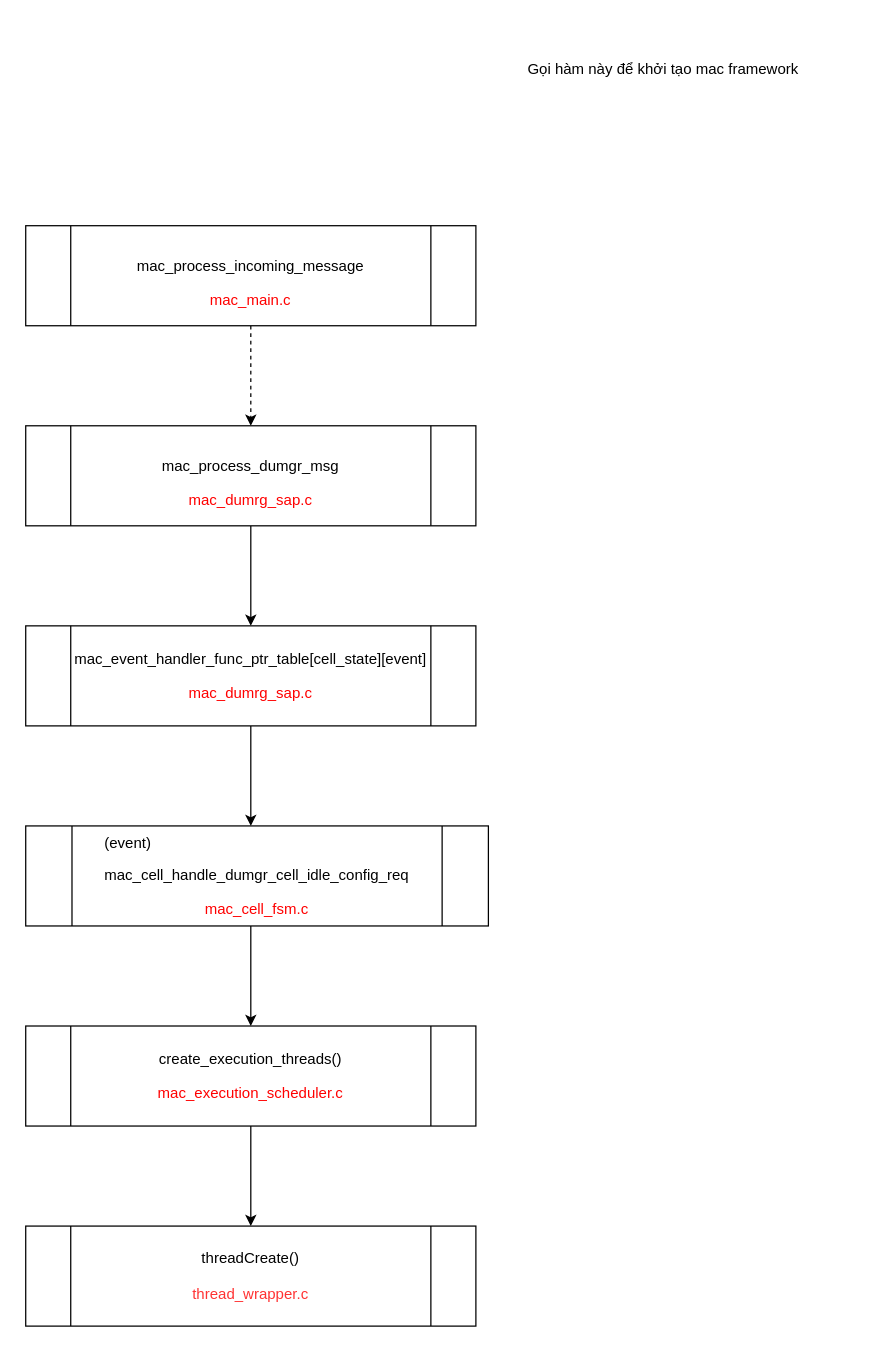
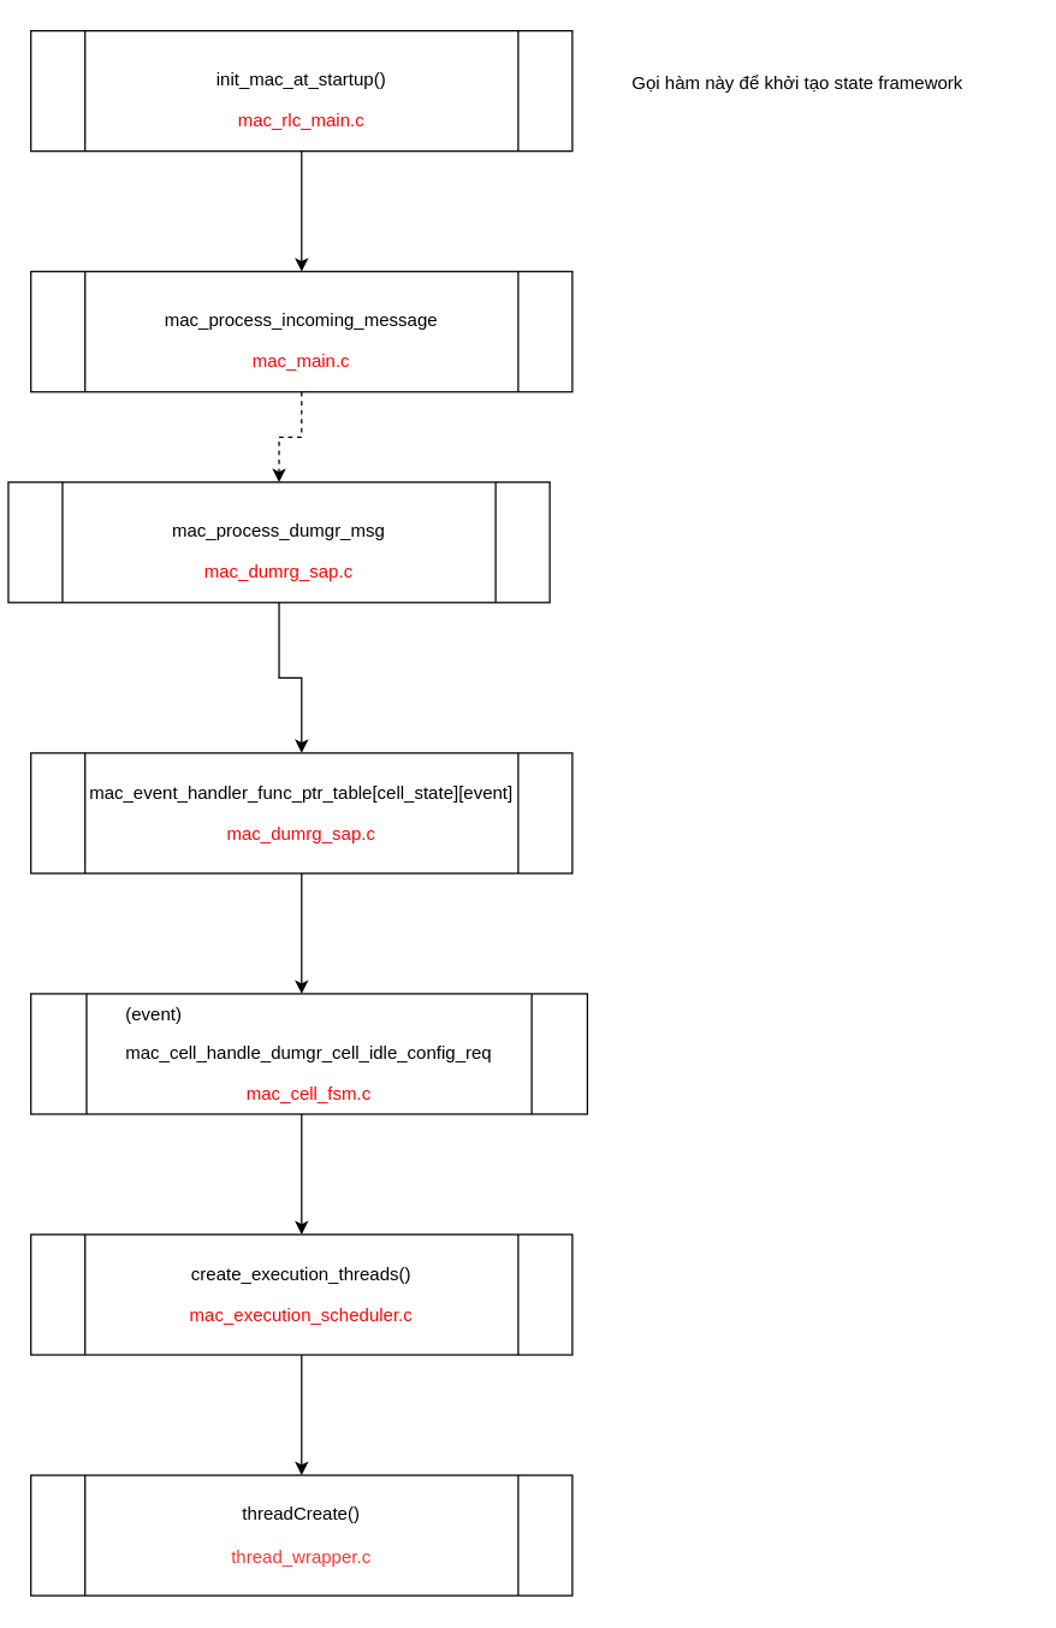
  <mxCell id="0" />
  <mxCell id="1" parent="0" />
+ <mxCell id="2" value="" style="edgeStyle=orthogonalEdgeStyle;rounded=0;orthogonalLoop=1;jettySize=auto;html=1;" parent="1" source="3" target="5" edge="1"><mxGeometry relative="1" as="geometry" /></mxCell>
+ <mxCell id="3" value="&lt;p class=&quot;MsoNormal&quot;&gt;init_mac_at_startup() &lt;/p&gt;&lt;span style=&quot;color: red&quot;&gt;mac_rlc_main.c&lt;/span&gt;" style="shape=process;whiteSpace=wrap;html=1;backgroundOutline=1;" parent="1" vertex="1"><mxGeometry x="20" y="20" width="360" height="80" as="geometry" /></mxCell>
  <mxCell id="4" value="" style="edgeStyle=orthogonalEdgeStyle;rounded=0;orthogonalLoop=1;jettySize=auto;html=1;dashed=1;" parent="1" source="5" target="7" edge="1"><mxGeometry relative="1" as="geometry" /></mxCell>
  <mxCell id="5" value="&lt;p class=&quot;MsoNormal&quot;&gt;mac_process_incoming_message&lt;br&gt;&lt;/p&gt;&lt;span style=&quot;color: red&quot;&gt;mac_main.c&lt;/span&gt;" style="shape=process;whiteSpace=wrap;html=1;backgroundOutline=1;" parent="1" vertex="1"><mxGeometry x="20" y="180" width="360" height="80" as="geometry" /></mxCell>
  <mxCell id="6" value="" style="edgeStyle=orthogonalEdgeStyle;rounded=0;orthogonalLoop=1;jettySize=auto;html=1;" parent="1" source="7" target="9" edge="1"><mxGeometry relative="1" as="geometry" /></mxCell>
- <mxCell id="7" value="&lt;p class=&quot;MsoNormal&quot;&gt;mac_process_dumgr_msg &lt;/p&gt;&lt;span style=&quot;color: red&quot;&gt;mac_dumrg_sap.c&lt;/span&gt;" style="shape=process;whiteSpace=wrap;html=1;backgroundOutline=1;" parent="1" vertex="1"><mxGeometry x="20" y="340" width="360" height="80" as="geometry" /></mxCell>
+ <mxCell id="7" value="&lt;p class=&quot;MsoNormal&quot;&gt;mac_process_dumgr_msg &lt;/p&gt;&lt;span style=&quot;color: red&quot;&gt;mac_dumrg_sap.c&lt;/span&gt;" style="shape=process;whiteSpace=wrap;html=1;backgroundOutline=1;" parent="1" vertex="1"><mxGeometry x="5" y="320" width="360" height="80" as="geometry" /></mxCell>
  <mxCell id="8" value="" style="edgeStyle=orthogonalEdgeStyle;rounded=0;orthogonalLoop=1;jettySize=auto;html=1;" parent="1" source="9" target="11" edge="1"><mxGeometry relative="1" as="geometry"><Array as="points"><mxPoint x="200" y="650" /><mxPoint x="200" y="650" /></Array></mxGeometry></mxCell>
  <mxCell id="9" value="&lt;p class=&quot;MsoNormal&quot;&gt;mac_event_handler_func_ptr_table[cell_state][event]&lt;/p&gt;&lt;p class=&quot;MsoNormal&quot;&gt;&lt;span style=&quot;color: red&quot;&gt;mac_dumrg_sap.c&lt;/span&gt;&lt;br&gt;&lt;/p&gt;" style="shape=process;whiteSpace=wrap;html=1;backgroundOutline=1;" parent="1" vertex="1"><mxGeometry x="20" y="500" width="360" height="80" as="geometry" /></mxCell>
  <mxCell id="10" value="" style="edgeStyle=orthogonalEdgeStyle;rounded=0;orthogonalLoop=1;jettySize=auto;html=1;" parent="1" source="11" target="13" edge="1"><mxGeometry relative="1" as="geometry"><Array as="points"><mxPoint x="200" y="800" /><mxPoint x="200" y="800" /></Array></mxGeometry></mxCell>
  <mxCell id="11" value="&lt;p class=&quot;MsoNormal&quot; style=&quot;text-align: left&quot;&gt;(event)&amp;nbsp;&lt;/p&gt;&lt;p class=&quot;MsoNormal&quot;&gt;mac_cell_handle_dumgr_cell_idle_config_req&lt;/p&gt;&lt;p class=&quot;MsoNormal&quot;&gt;&lt;span style=&quot;color: red&quot;&gt;mac_cell_fsm.c&lt;/span&gt;&lt;br&gt;&lt;/p&gt;" style="shape=process;whiteSpace=wrap;html=1;backgroundOutline=1;" parent="1" vertex="1"><mxGeometry x="20" y="660" width="370" height="80" as="geometry" /></mxCell>
  <mxCell id="12" value="" style="edgeStyle=orthogonalEdgeStyle;rounded=0;orthogonalLoop=1;jettySize=auto;html=1;" edge="1" parent="1" source="13" target="14"><mxGeometry relative="1" as="geometry" /></mxCell>
  <mxCell id="13" value="&lt;p class=&quot;MsoNormal&quot;&gt;create_execution_threads()&lt;br&gt;&lt;/p&gt;&lt;p class=&quot;MsoNormal&quot; style=&quot;text-align: left&quot;&gt;&lt;span style=&quot;color: red ; text-align: center&quot;&gt;mac_execution_scheduler.c&lt;/span&gt;&lt;br&gt;&lt;/p&gt;" style="shape=process;whiteSpace=wrap;html=1;backgroundOutline=1;" parent="1" vertex="1"><mxGeometry x="20" y="820" width="360" height="80" as="geometry" /></mxCell>
  <mxCell id="14" value="threadCreate()&lt;br&gt;&lt;br&gt;&lt;font color=&quot;#ff3333&quot;&gt;thread_wrapper.c&lt;/font&gt;" style="shape=process;whiteSpace=wrap;html=1;backgroundOutline=1;" vertex="1" parent="1"><mxGeometry x="20" y="980" width="360" height="80" as="geometry" /></mxCell>
- <mxCell id="15" value="Gọi hàm này để khởi tạo mac framework" style="text;html=1;strokeColor=none;fillColor=none;align=center;verticalAlign=middle;whiteSpace=wrap;rounded=0;" vertex="1" parent="1"><mxGeometry x="380" y="30" width="300" height="50" as="geometry" /></mxCell>
+ <mxCell id="15" value="Gọi hàm này để khởi tạo state framework" style="text;html=1;strokeColor=none;fillColor=none;align=center;verticalAlign=middle;whiteSpace=wrap;rounded=0;" vertex="1" parent="1"><mxGeometry x="380" y="30" width="300" height="50" as="geometry" /></mxCell>
